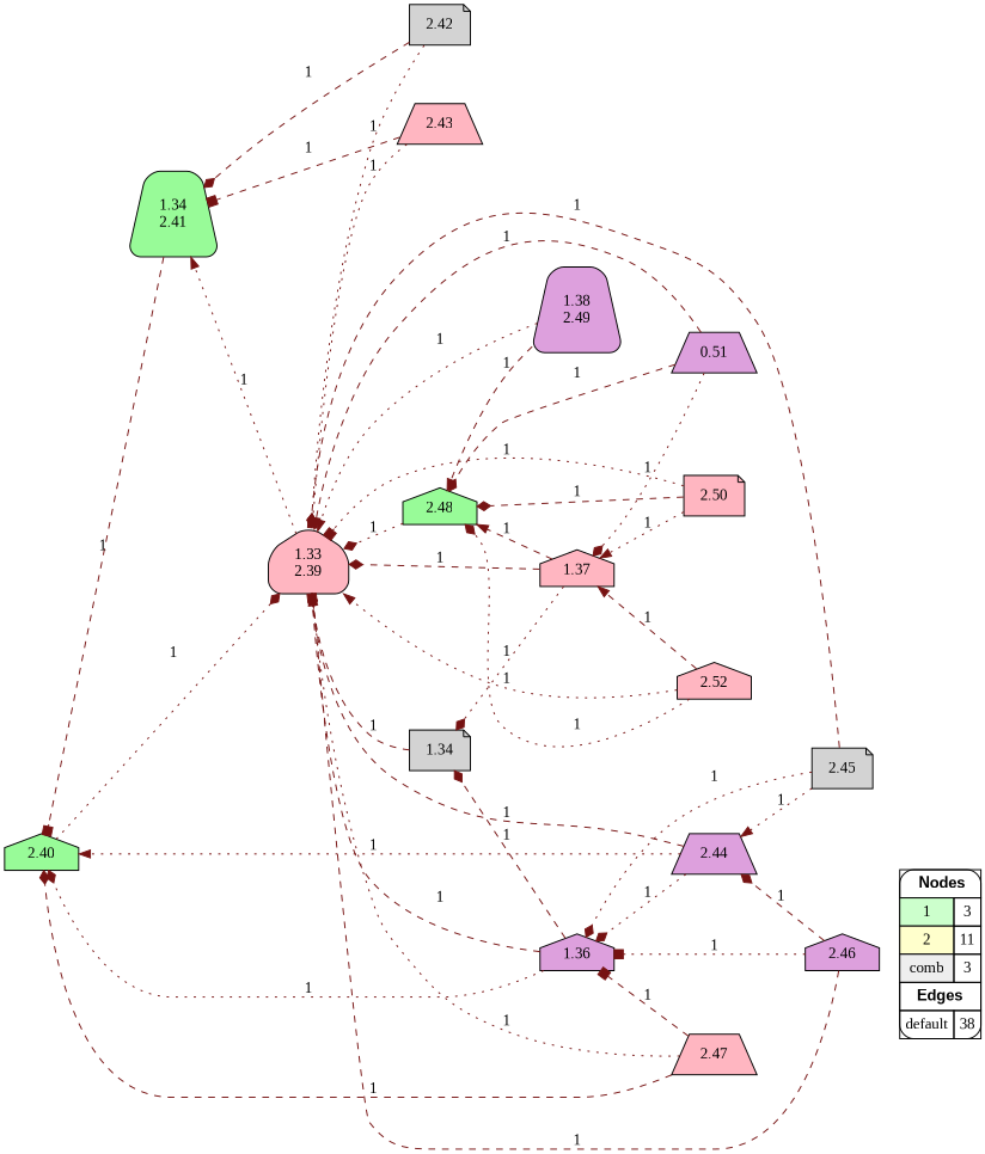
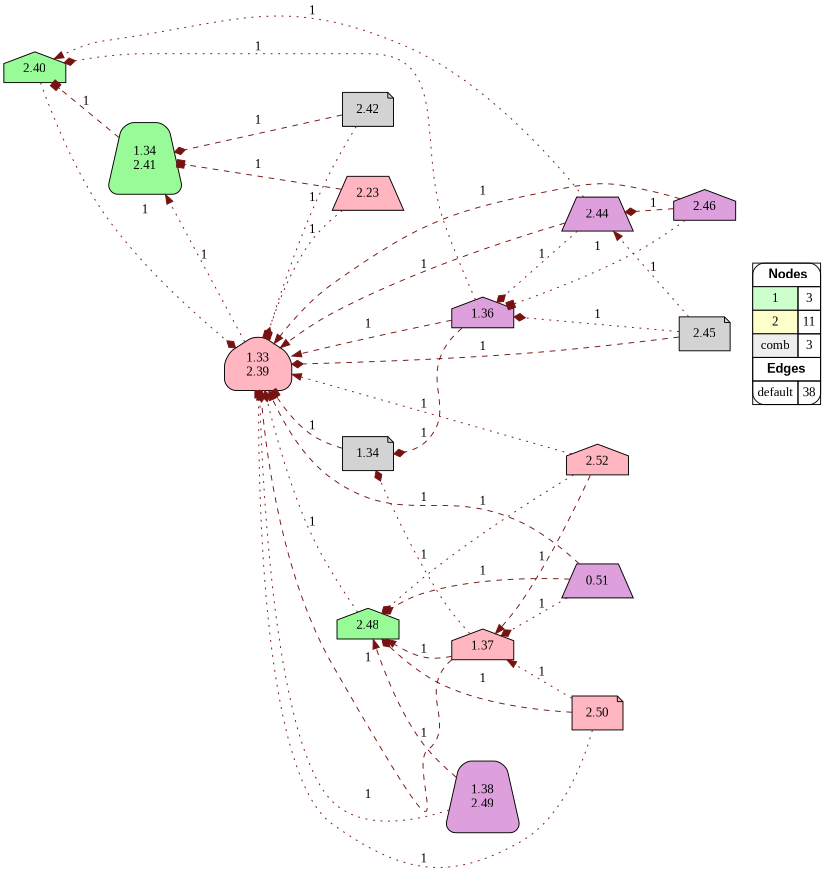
  digraph {
    fontname="Liberation Serif"
    rankdir=RL
    node [fillcolor=lightpink fontname="Liberation Serif" shape=house style=filled]
    edge [arrowhead=diamond color="#761212" constraint=true fontname="Liberation Serif" style=dashed]
    n1 [fillcolor=white label=<   <TABLE BORDER="0" CELLBORDER="1" CELLSPACING="0" CELLPADDING="4">  <TR> <TD COLSPAN="2"><font face="Arial Black"> Nodes</font></TD> </TR>  <TR>   <TD bgcolor="#CCFFCC">1</TD>   <TD>3</TD>   </TR>  <TR>   <TD bgcolor="#FFFFCC">2</TD>   <TD>11</TD>   </TR>  <TR>   <TD bgcolor="#EEEEEE">comb</TD>   <TD>3</TD>   </TR>  <TR> <TD COLSPAN="2"><font face = "Arial Black"> Edges </font></TD> </TR>  <TR>   <TD><font color ="#000000">default</font></TD>   <TD>38</TD>   </TR>  </TABLE>   > margin=0 shape=box style="filled,rounded"]
    n2 [fillcolor=lightgrey label=1.34 shape=note]
    "1.33\n2.39" [style="filled,rounded"]
    "1.34\n2.41" [fillcolor=palegreen shape=trapezium style="filled,rounded"]
    1.36 [fillcolor=plum]
    2.40 [fillcolor=palegreen]
    1.37
    2.48 [fillcolor=palegreen]
    2.52
    n10 [fillcolor=plum label=0.51 shape=trapezium]
    2.50 [shape=note]
-   2.43 [shape=trapezium]
+   2.43 [shape=trapezium label=2.23]
    2.44 [fillcolor=plum shape=trapezium]
    2.45 [fillcolor=lightgrey shape=note]
    2.46 [fillcolor=plum]
-   2.47 [shape=trapezium]
    2.42 [fillcolor=lightgrey shape=note]
    "1.38\n2.49" [fillcolor=plum shape=trapezium style="filled,rounded"]
    subgraph sub_1 {
      rank=source
      n1
    }
    n2 -> "1.33\n2.39" [arrowhead=box label=1]
    "1.33\n2.39" -> "1.34\n2.41" [arrowhead=normal label=1 style=dotted]
    "1.34\n2.41" -> 2.40 [arrowhead=box label=1]
    1.36 -> n2 [label=1]
    1.36 -> "1.33\n2.39" [arrowhead=normal label=1]
    1.36 -> 2.40 [label=1 style=dotted]
    2.40 -> "1.33\n2.39" [label=1 style=dotted]
    1.37 -> n2 [label=1 style=dotted]
    1.37 -> "1.33\n2.39" [label=1]
    1.37 -> 2.48 [arrowhead=normal label=1]
    2.48 -> "1.33\n2.39" [label=1 style=dotted]
    2.52 -> "1.33\n2.39" [arrowhead=normal label=1 style=dotted]
    2.52 -> 1.37 [arrowhead=normal label=1]
    2.52 -> 2.48 [label=1 style=dotted]
    n10 -> "1.33\n2.39" [arrowhead=normal label=1]
    n10 -> 1.37 [label=1 style=dotted]
    n10 -> 2.48 [label=1]
    2.50 -> "1.33\n2.39" [arrowhead=box label=1 style=dotted]
    2.50 -> 1.37 [arrowhead=normal label=1 style=dotted]
    2.50 -> 2.48 [label=1]
    2.43 -> "1.33\n2.39" [arrowhead=box label=1 style=dotted]
    2.43 -> "1.34\n2.41" [arrowhead=box label=1]
    2.44 -> "1.33\n2.39" [arrowhead=normal label=1]
    2.44 -> 1.36 [label=1 style=dotted]
    2.44 -> 2.40 [arrowhead=normal label=1 style=dotted]
    2.45 -> "1.33\n2.39" [label=1]
    2.45 -> 1.36 [label=1 style=dotted]
    2.45 -> 2.44 [arrowhead=normal label=1 style=dotted]
    2.46 -> "1.33\n2.39" [arrowhead=normal label=1]
    2.46 -> 1.36 [arrowhead=box label=1 style=dotted]
    2.46 -> 2.44 [label=1]
-   2.47 -> "1.33\n2.39" [label=1 style=dotted]
-   2.47 -> 1.36 [arrowhead=box label=1]
-   2.47 -> 2.40 [label=1]
    2.42 -> "1.33\n2.39" [label=1 style=dotted]
    2.42 -> "1.34\n2.41" [label=1]
    "1.38\n2.49" -> "1.33\n2.39" [arrowhead=normal label=1 style=dotted]
    "1.38\n2.49" -> 2.48 [arrowhead=normal label=1]
  }
